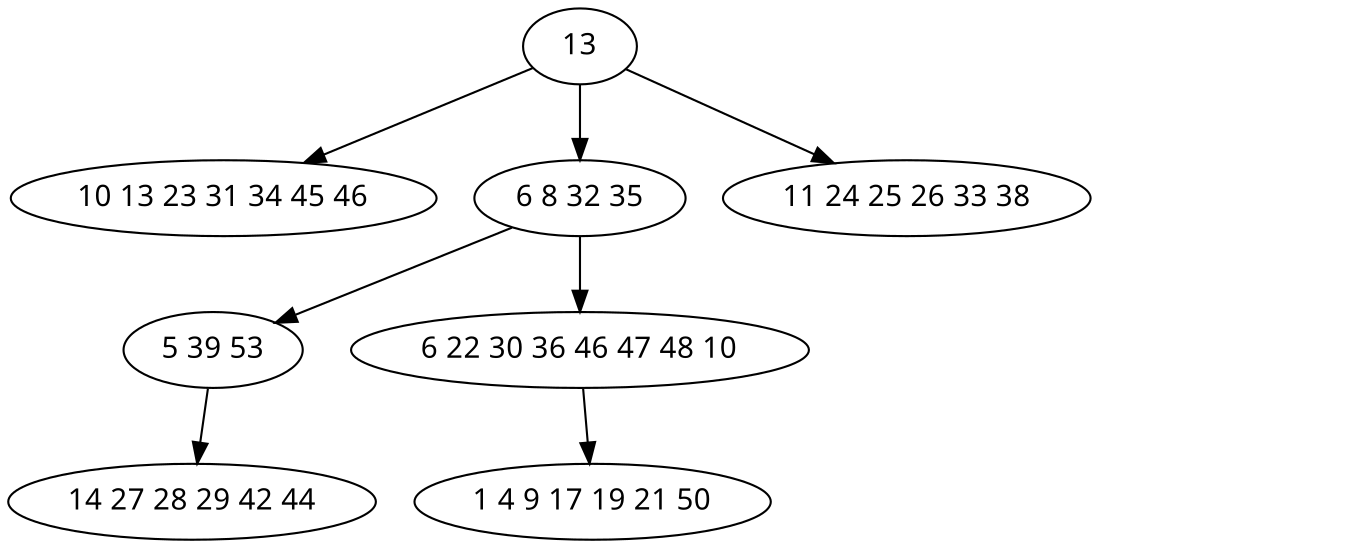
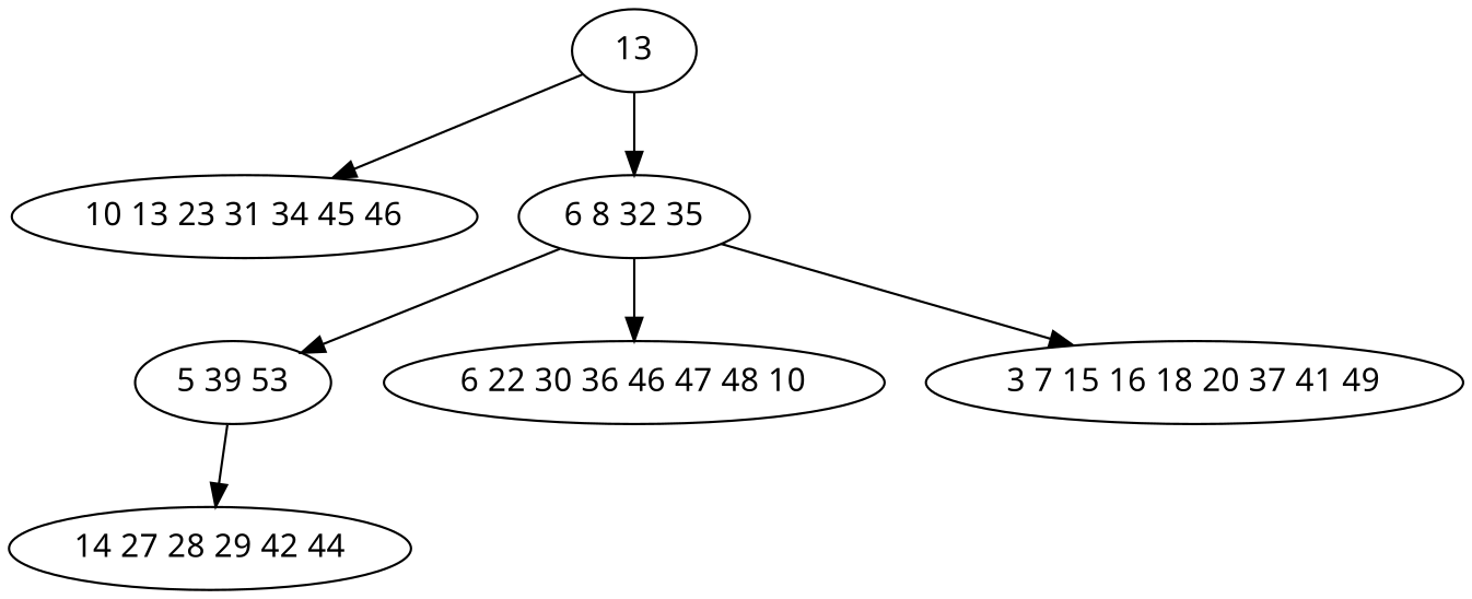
  digraph {
    fontname="Noto Sans"
    node [fontname="Noto Sans"]
    edge [fontname="Noto Sans"]
    n1 [label=13]
    n2 [label="10 13 23 31 34 45 46"]
    n3 [label="6 8 32 35"]
-   n4 [label="11 24 25 26 33 38"]
    n5 [label="5 39 53"]
    n6 [label="6 22 30 36 46 47 48 10"]
+   n7 [label="3 7 15 16 18 20 37 41 49"]
    n8 [label="14 27 28 29 42 44"]
-   n9 [label="1 4 9 17 19 21 50"]
    n1 -> n2
    n1 -> n3
-   n1 -> n4
    n3 -> n5
    n3 -> n6
+   n3 -> n7
    n5 -> n8
-   n6 -> n9
  }
